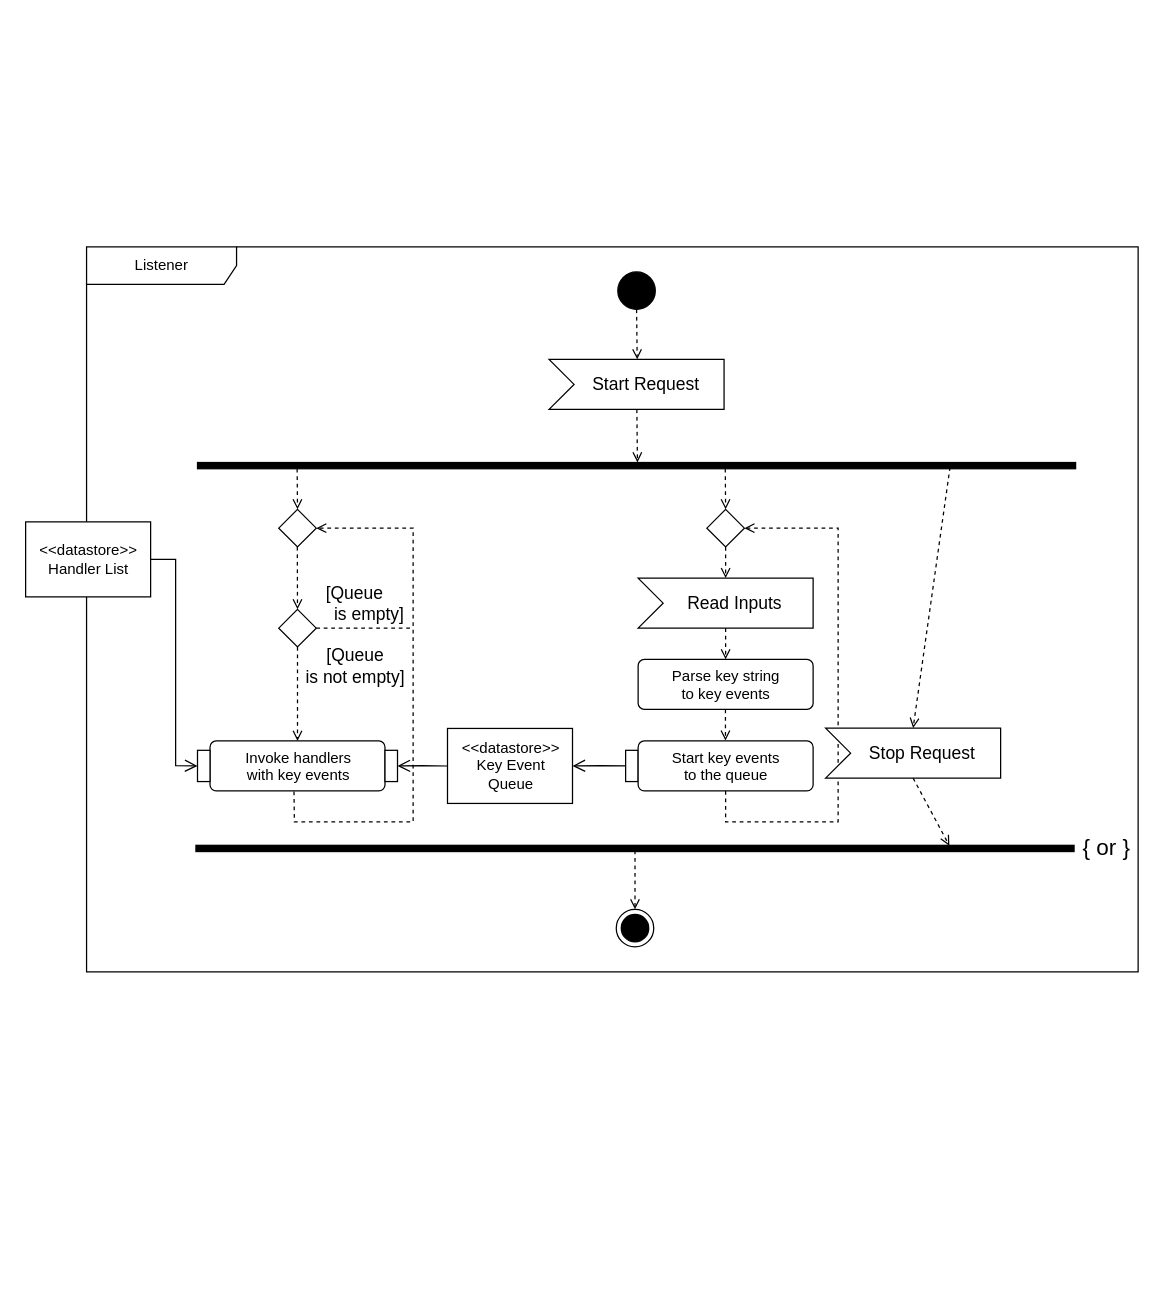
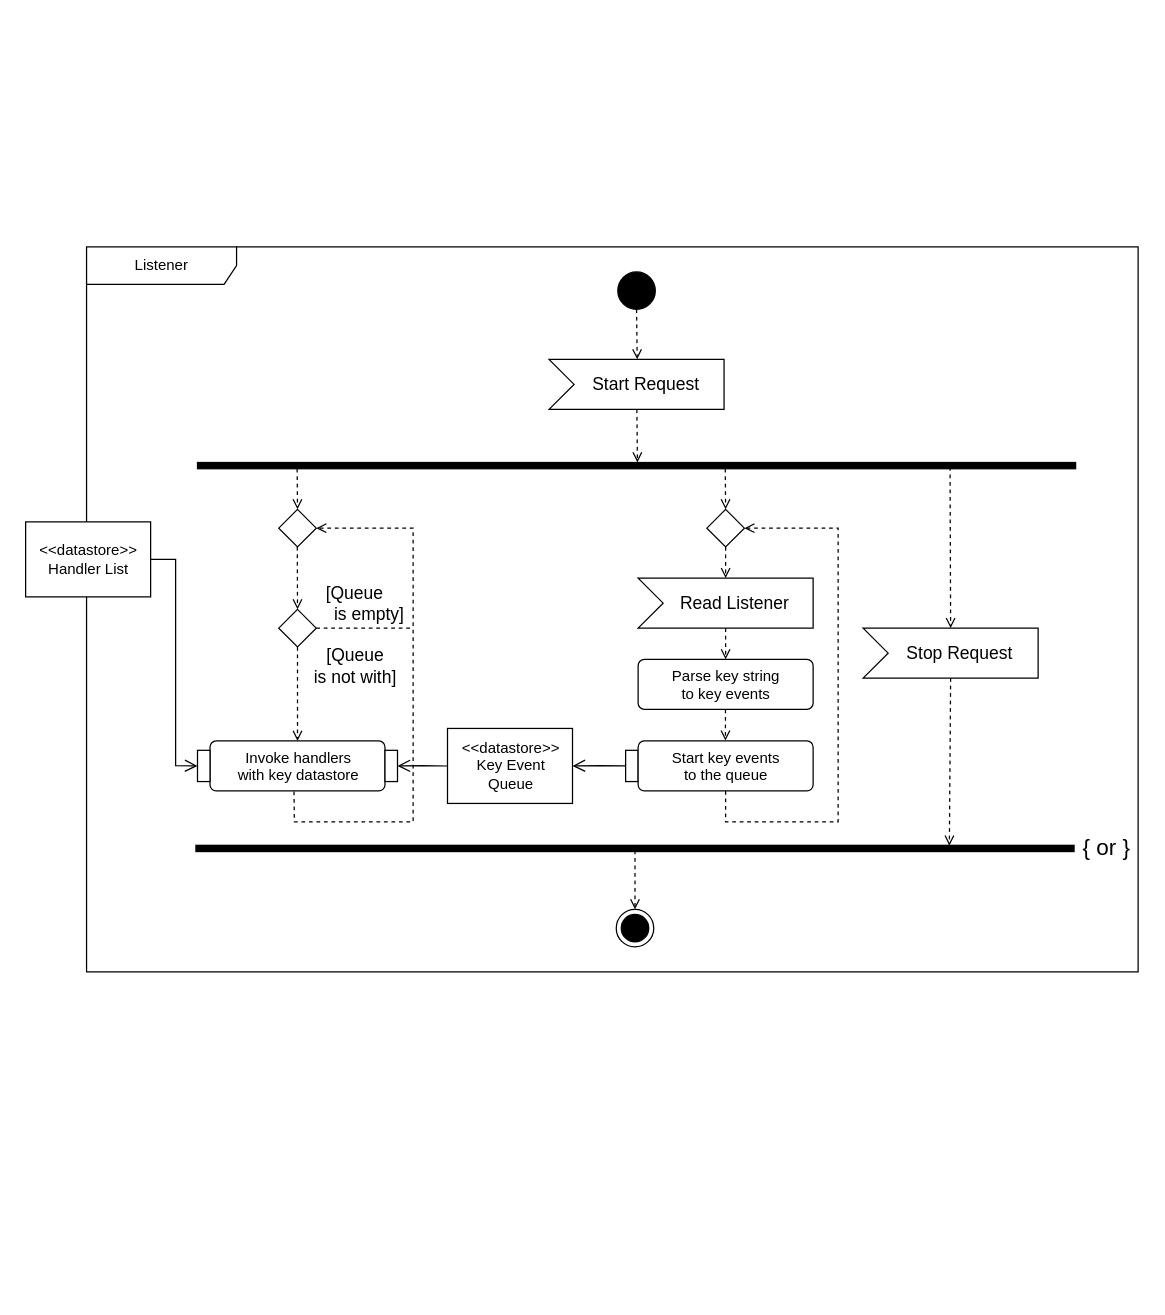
  <mxCell id="0" />
  <mxCell id="1" parent="0" />
  <mxCell id="2" value="" style="endArrow=open;startArrow=none;endFill=0;startFill=0;endSize=8;html=1;verticalAlign=bottom;labelBackgroundColor=none;strokeWidth=1;rounded=0;exitX=0;exitY=0.5;exitDx=0;exitDy=0;entryX=1;entryY=0.5;entryDx=0;entryDy=0;" parent="1" target="42" edge="1"><mxGeometry width="160" relative="1" as="geometry"><mxPoint x="357.5" y="612.3" as="sourcePoint" /><mxPoint x="315" y="612.3" as="targetPoint" /><Array as="points"><mxPoint x="337.5" y="612.05" /></Array></mxGeometry></mxCell>
  <mxCell id="3" value="Listener" style="shape=umlFrame;whiteSpace=wrap;html=1;width=120;height=30;" parent="1" vertex="1"><mxGeometry x="68.75" y="197" width="841.25" height="580" as="geometry" /></mxCell>
  <mxCell id="4" value="" style="ellipse;fillColor=strokeColor;" parent="1" vertex="1"><mxGeometry x="493.75" y="217" width="30" height="30" as="geometry" /></mxCell>
  <mxCell id="5" value="Start Request" style="html=1;shape=mxgraph.infographic.ribbonSimple;notch1=20;notch2=0;align=center;verticalAlign=middle;fontSize=14;fontStyle=0;fillColor=#FFFFFF;flipH=0;spacingRight=0;spacingLeft=14;" parent="1" vertex="1"><mxGeometry x="438.75" y="287" width="140" height="40" as="geometry" /></mxCell>
  <mxCell id="6" value="" style="html=1;points=[];perimeter=orthogonalPerimeter;fillColor=strokeColor;rotation=90;" parent="1" vertex="1"><mxGeometry x="506.25" y="20.75" width="5" height="702.5" as="geometry" /></mxCell>
  <mxCell id="7" value="&amp;lt;&amp;lt;datastore&amp;gt;&amp;gt;&lt;br&gt;Handler List" style="html=1;align=center;verticalAlign=middle;rounded=0;absoluteArcSize=1;arcSize=10;dashed=0;" parent="1" vertex="1"><mxGeometry x="20" y="417" width="100" height="60" as="geometry" /></mxCell>
- <mxCell id="8" value="Invoke handlers&lt;br&gt;with key events" style="html=1;align=center;verticalAlign=top;rounded=1;absoluteArcSize=1;arcSize=10;dashed=0;" parent="1" vertex="1"><mxGeometry x="167.5" y="592.25" width="140" height="40" as="geometry" /></mxCell>
+ <mxCell id="8" value="Invoke handlers&lt;br&gt;with key datastore" style="html=1;align=center;verticalAlign=top;rounded=1;absoluteArcSize=1;arcSize=10;dashed=0;" parent="1" vertex="1"><mxGeometry x="167.5" y="592.25" width="140" height="40" as="geometry" /></mxCell>
  <mxCell id="9" value="" style="html=1;verticalAlign=bottom;labelBackgroundColor=none;endArrow=open;endFill=0;dashed=1;rounded=0;entryX=-0.012;entryY=0.499;entryDx=0;entryDy=0;entryPerimeter=0;" parent="1" source="5" target="6" edge="1"><mxGeometry width="160" relative="1" as="geometry"><mxPoint x="508.77" y="327" as="sourcePoint" /><mxPoint x="509.25" y="367" as="targetPoint" /></mxGeometry></mxCell>
  <mxCell id="10" value="" style="html=1;verticalAlign=bottom;labelBackgroundColor=none;endArrow=open;endFill=0;dashed=1;rounded=0;" parent="1" edge="1"><mxGeometry width="160" relative="1" as="geometry"><mxPoint x="508.77" y="247" as="sourcePoint" /><mxPoint x="509.25" y="287" as="targetPoint" /></mxGeometry></mxCell>
  <mxCell id="11" value="" style="html=1;verticalAlign=bottom;labelBackgroundColor=none;endArrow=open;endFill=0;dashed=1;rounded=0;entryX=0.5;entryY=0;entryDx=0;entryDy=0;" parent="1" target="15" edge="1"><mxGeometry width="160" relative="1" as="geometry"><mxPoint x="237.213" y="374.5" as="sourcePoint" /><mxPoint x="237" y="417" as="targetPoint" /></mxGeometry></mxCell>
  <mxCell id="12" value="" style="endArrow=open;startArrow=none;endFill=0;startFill=0;endSize=8;html=1;verticalAlign=bottom;labelBackgroundColor=none;strokeWidth=1;rounded=0;entryX=0;entryY=0.5;entryDx=0;entryDy=0;exitX=1;exitY=0.5;exitDx=0;exitDy=0;" parent="1" source="7" target="13" edge="1"><mxGeometry width="160" relative="1" as="geometry"><mxPoint x="120" y="446.67" as="sourcePoint" /><mxPoint x="250" y="447.01" as="targetPoint" /><Array as="points"><mxPoint x="140" y="447" /><mxPoint x="140" y="547" /><mxPoint x="140" y="612" /></Array></mxGeometry></mxCell>
  <mxCell id="13" value="" style="fontStyle=0;labelPosition=right;verticalLabelPosition=middle;align=left;verticalAlign=middle;spacingLeft=2;html=1;" parent="1" vertex="1"><mxGeometry x="157.5" y="599.75" width="10" height="25" as="geometry" /></mxCell>
  <mxCell id="14" value="&amp;lt;&amp;lt;datastore&amp;gt;&amp;gt;&lt;br&gt;Key Event&lt;br&gt;Queue" style="html=1;align=center;verticalAlign=middle;rounded=0;absoluteArcSize=1;arcSize=10;dashed=0;" parent="1" vertex="1"><mxGeometry x="357.5" y="582.25" width="100" height="60" as="geometry" /></mxCell>
  <mxCell id="15" value="" style="rhombus;" parent="1" vertex="1"><mxGeometry x="222.5" y="407" width="30" height="30" as="geometry" /></mxCell>
  <mxCell id="16" value="" style="html=1;verticalAlign=bottom;labelBackgroundColor=none;endArrow=open;endFill=0;dashed=1;rounded=0;entryX=0.5;entryY=0;entryDx=0;entryDy=0;" parent="1" target="17" edge="1"><mxGeometry width="160" relative="1" as="geometry"><mxPoint x="579.713" y="374.5" as="sourcePoint" /><mxPoint x="579.5" y="417" as="targetPoint" /></mxGeometry></mxCell>
  <mxCell id="17" value="" style="rhombus;" parent="1" vertex="1"><mxGeometry x="565" y="407" width="30" height="30" as="geometry" /></mxCell>
  <mxCell id="18" value="" style="html=1;verticalAlign=bottom;labelBackgroundColor=none;endArrow=open;endFill=0;dashed=1;rounded=0;exitX=0.5;exitY=1;exitDx=0;exitDy=0;entryX=0;entryY=0;entryDx=70;entryDy=0;entryPerimeter=0;" parent="1" source="17" target="19" edge="1"><mxGeometry width="160" relative="1" as="geometry"><mxPoint x="579.5" y="437" as="sourcePoint" /><mxPoint x="580" y="477" as="targetPoint" /></mxGeometry></mxCell>
- <mxCell id="19" value="Read Inputs" style="html=1;shape=mxgraph.infographic.ribbonSimple;notch1=20;notch2=0;align=center;verticalAlign=middle;fontSize=14;fontStyle=0;fillColor=#FFFFFF;flipH=0;spacingRight=0;spacingLeft=14;" parent="1" vertex="1"><mxGeometry x="510" y="462" width="140" height="40" as="geometry" /></mxCell>
+ <mxCell id="19" value="Read Listener" style="html=1;shape=mxgraph.infographic.ribbonSimple;notch1=20;notch2=0;align=center;verticalAlign=middle;fontSize=14;fontStyle=0;fillColor=#FFFFFF;flipH=0;spacingRight=0;spacingLeft=14;" parent="1" vertex="1"><mxGeometry x="510" y="462" width="140" height="40" as="geometry" /></mxCell>
  <mxCell id="20" value="Parse key string&lt;br&gt;to key events" style="html=1;align=center;verticalAlign=top;rounded=1;absoluteArcSize=1;arcSize=10;dashed=0;" parent="1" vertex="1"><mxGeometry x="510" y="527" width="140" height="40" as="geometry" /></mxCell>
  <mxCell id="21" value="" style="fontStyle=0;labelPosition=right;verticalLabelPosition=middle;align=left;verticalAlign=middle;spacingLeft=2;html=1;" parent="1" vertex="1"><mxGeometry x="500" y="599.75" width="10" height="25" as="geometry" /></mxCell>
  <mxCell id="22" value="" style="html=1;verticalAlign=bottom;labelBackgroundColor=none;endArrow=open;endFill=0;dashed=1;rounded=0;exitX=0;exitY=0;exitDx=70;exitDy=40;exitPerimeter=0;" parent="1" source="19" edge="1"><mxGeometry width="160" relative="1" as="geometry"><mxPoint x="579.58" y="517" as="sourcePoint" /><mxPoint x="580" y="527" as="targetPoint" /></mxGeometry></mxCell>
  <mxCell id="23" value="" style="html=1;verticalAlign=bottom;labelBackgroundColor=none;endArrow=open;endFill=0;dashed=1;rounded=0;entryX=1;entryY=0.5;entryDx=0;entryDy=0;exitX=0.5;exitY=1;exitDx=0;exitDy=0;" parent="1" source="39" target="17" edge="1"><mxGeometry width="160" relative="1" as="geometry"><mxPoint x="710" y="627" as="sourcePoint" /><mxPoint x="595.5" y="502" as="targetPoint" /><Array as="points"><mxPoint x="580" y="657" /><mxPoint x="650" y="657" /><mxPoint x="670" y="657" /><mxPoint x="670" y="617" /><mxPoint x="670" y="597" /><mxPoint x="670" y="567" /><mxPoint x="670" y="507" /><mxPoint x="670" y="422" /></Array></mxGeometry></mxCell>
  <mxCell id="24" value="" style="endArrow=open;startArrow=none;endFill=0;startFill=0;endSize=8;html=1;verticalAlign=bottom;labelBackgroundColor=none;strokeWidth=1;rounded=0;exitX=0;exitY=0.5;exitDx=0;exitDy=0;entryX=1;entryY=0.5;entryDx=0;entryDy=0;" parent="1" source="21" target="14" edge="1"><mxGeometry width="160" relative="1" as="geometry"><mxPoint x="490" y="577" as="sourcePoint" /><mxPoint x="460" y="534" as="targetPoint" /><Array as="points"><mxPoint x="480" y="612" /></Array></mxGeometry></mxCell>
  <mxCell id="25" value="" style="rhombus;" parent="1" vertex="1"><mxGeometry x="222.5" y="487" width="30" height="30" as="geometry" /></mxCell>
  <mxCell id="26" value="" style="html=1;verticalAlign=bottom;labelBackgroundColor=none;endArrow=open;endFill=0;dashed=1;rounded=0;entryX=0.5;entryY=0;entryDx=0;entryDy=0;" parent="1" target="25" edge="1"><mxGeometry width="160" relative="1" as="geometry"><mxPoint x="237.353" y="437" as="sourcePoint" /><mxPoint x="238" y="467" as="targetPoint" /></mxGeometry></mxCell>
  <mxCell id="27" value="" style="html=1;verticalAlign=bottom;labelBackgroundColor=none;endArrow=none;endFill=0;dashed=1;rounded=0;exitX=1;exitY=0.5;exitDx=0;exitDy=0;" parent="1" source="25" edge="1"><mxGeometry width="160" relative="1" as="geometry"><mxPoint x="290.003" y="477" as="sourcePoint" /><mxPoint x="330" y="502" as="targetPoint" /></mxGeometry></mxCell>
  <mxCell id="28" value="&lt;div style=&quot;font-size: 14px;&quot;&gt;&lt;span style=&quot;background-color: initial;&quot;&gt;[Queue&lt;/span&gt;&lt;/div&gt;&lt;div style=&quot;font-size: 14px;&quot;&gt;&lt;span style=&quot;background-color: initial;&quot;&gt;&amp;nbsp; &amp;nbsp; &amp;nbsp; is empty]&lt;/span&gt;&lt;/div&gt;" style="text;html=1;strokeColor=none;fillColor=none;align=center;verticalAlign=middle;whiteSpace=wrap;rounded=0;fontSize=6;" parent="1" vertex="1"><mxGeometry x="239.07" y="477" width="89.37" height="10" as="geometry" /></mxCell>
- <mxCell id="29" value="&lt;div style=&quot;font-size: 14px;&quot;&gt;&lt;span style=&quot;background-color: initial;&quot;&gt;[Queue&lt;/span&gt;&lt;/div&gt;&lt;div style=&quot;font-size: 14px;&quot;&gt;&lt;span style=&quot;background-color: initial;&quot;&gt;is not empty]&lt;/span&gt;&lt;/div&gt;" style="text;html=1;strokeColor=none;fillColor=none;align=center;verticalAlign=middle;whiteSpace=wrap;rounded=0;fontSize=6;" parent="1" vertex="1"><mxGeometry x="235" y="527" width="97.5" height="10" as="geometry" /></mxCell>
+ <mxCell id="29" value="&lt;div style=&quot;font-size: 14px;&quot;&gt;&lt;span style=&quot;background-color: initial;&quot;&gt;[Queue&lt;/span&gt;&lt;/div&gt;&lt;div style=&quot;font-size: 14px;&quot;&gt;&lt;span style=&quot;background-color: initial;&quot;&gt;is not with]&lt;/span&gt;&lt;/div&gt;" style="text;html=1;strokeColor=none;fillColor=none;align=center;verticalAlign=middle;whiteSpace=wrap;rounded=0;fontSize=6;" parent="1" vertex="1"><mxGeometry x="235" y="527" width="97.5" height="10" as="geometry" /></mxCell>
  <mxCell id="30" value="" style="html=1;verticalAlign=bottom;labelBackgroundColor=none;endArrow=open;endFill=0;dashed=1;rounded=0;entryX=0.5;entryY=0;entryDx=0;entryDy=0;exitX=0.5;exitY=1;exitDx=0;exitDy=0;" parent="1" source="25" target="8" edge="1"><mxGeometry width="160" relative="1" as="geometry"><mxPoint x="237.293" y="497" as="sourcePoint" /><mxPoint x="237.44" y="527" as="targetPoint" /></mxGeometry></mxCell>
  <mxCell id="31" value="" style="endArrow=open;startArrow=none;endFill=0;startFill=0;endSize=8;html=1;verticalAlign=bottom;labelBackgroundColor=none;strokeWidth=1;rounded=0;" parent="1" source="42" edge="1"><mxGeometry width="160" relative="1" as="geometry"><mxPoint x="358" y="617" as="sourcePoint" /><mxPoint x="318" y="617" as="targetPoint" /></mxGeometry></mxCell>
- <mxCell id="32" value="Stop Request" style="html=1;shape=mxgraph.infographic.ribbonSimple;notch1=20;notch2=0;align=center;verticalAlign=middle;fontSize=14;fontStyle=0;fillColor=#FFFFFF;flipH=0;spacingRight=0;spacingLeft=14;" parent="1" vertex="1"><mxGeometry x="660" y="582" width="140" height="40" as="geometry" /></mxCell>
+ <mxCell id="32" value="Stop Request" style="html=1;shape=mxgraph.infographic.ribbonSimple;notch1=20;notch2=0;align=center;verticalAlign=middle;fontSize=14;fontStyle=0;fillColor=#FFFFFF;flipH=0;spacingRight=0;spacingLeft=14;" parent="1" vertex="1"><mxGeometry x="690" y="502" width="140" height="40" as="geometry" /></mxCell>
  <mxCell id="33" value="" style="html=1;verticalAlign=bottom;labelBackgroundColor=none;endArrow=open;endFill=0;dashed=1;rounded=0;entryX=0;entryY=0;entryDx=70;entryDy=0;entryPerimeter=0;exitX=0.733;exitY=0.143;exitDx=0;exitDy=0;exitPerimeter=0;" parent="1" source="6" target="32" edge="1"><mxGeometry width="160" relative="1" as="geometry"><mxPoint x="760" y="377" as="sourcePoint" /><mxPoint x="770" y="477" as="targetPoint" /></mxGeometry></mxCell>
  <mxCell id="34" value="" style="html=1;verticalAlign=bottom;labelBackgroundColor=none;endArrow=open;endFill=0;dashed=1;rounded=0;exitX=0;exitY=0;exitDx=70;exitDy=40;exitPerimeter=0;entryX=0.055;entryY=0.142;entryDx=0;entryDy=0;entryPerimeter=0;" parent="1" source="32" target="35" edge="1"><mxGeometry width="160" relative="1" as="geometry"><mxPoint x="759.472" y="517.005" as="sourcePoint" /><mxPoint x="760" y="647" as="targetPoint" /></mxGeometry></mxCell>
  <mxCell id="35" value="" style="html=1;points=[];perimeter=orthogonalPerimeter;fillColor=strokeColor;rotation=90;" parent="1" vertex="1"><mxGeometry x="505" y="327" width="5" height="702.5" as="geometry" /></mxCell>
  <mxCell id="36" value="&lt;div style=&quot;&quot;&gt;&lt;font style=&quot;font-size: 18px;&quot;&gt;{ or }&lt;/font&gt;&lt;/div&gt;" style="text;html=1;strokeColor=none;fillColor=none;align=center;verticalAlign=middle;whiteSpace=wrap;rounded=0;fontSize=6;" parent="1" vertex="1"><mxGeometry x="860" y="673.25" width="50" height="10" as="geometry" /></mxCell>
  <mxCell id="37" value="" style="html=1;verticalAlign=bottom;labelBackgroundColor=none;endArrow=open;endFill=0;dashed=1;rounded=0;exitX=0.839;exitY=0.5;exitDx=0;exitDy=0;exitPerimeter=0;entryX=0.5;entryY=0;entryDx=0;entryDy=0;" parent="1" source="35" target="38" edge="1"><mxGeometry width="160" relative="1" as="geometry"><mxPoint x="508.51" y="713.25" as="sourcePoint" /><mxPoint x="508.99" y="753.25" as="targetPoint" /></mxGeometry></mxCell>
  <mxCell id="38" value="" style="ellipse;html=1;shape=endState;fillColor=strokeColor;fontSize=12;" parent="1" vertex="1"><mxGeometry x="492.5" y="727" width="30" height="30" as="geometry" /></mxCell>
  <mxCell id="39" value="Start key events&lt;br&gt;to the queue" style="html=1;align=center;verticalAlign=top;rounded=1;absoluteArcSize=1;arcSize=10;dashed=0;" parent="1" vertex="1"><mxGeometry x="510" y="592.25" width="140" height="40" as="geometry" /></mxCell>
  <mxCell id="40" value="" style="html=1;verticalAlign=bottom;labelBackgroundColor=none;endArrow=open;endFill=0;dashed=1;rounded=0;exitX=0;exitY=0;exitDx=70;exitDy=40;exitPerimeter=0;" parent="1" edge="1"><mxGeometry width="160" relative="1" as="geometry"><mxPoint x="579.86" y="567" as="sourcePoint" /><mxPoint x="579.86" y="592" as="targetPoint" /></mxGeometry></mxCell>
  <mxCell id="41" value="" style="html=1;verticalAlign=bottom;labelBackgroundColor=none;endArrow=open;endFill=0;dashed=1;rounded=0;entryX=1;entryY=0.5;entryDx=0;entryDy=0;exitX=0.48;exitY=1.01;exitDx=0;exitDy=0;exitPerimeter=0;" parent="1" source="8" target="15" edge="1"><mxGeometry width="160" relative="1" as="geometry"><mxPoint x="240" y="639.75" as="sourcePoint" /><mxPoint x="255" y="429.5" as="targetPoint" /><Array as="points"><mxPoint x="235" y="657" /><mxPoint x="330" y="657" /><mxPoint x="330" y="624.5" /><mxPoint x="330" y="604.5" /><mxPoint x="330" y="574.5" /><mxPoint x="330" y="514.5" /><mxPoint x="330" y="422" /></Array></mxGeometry></mxCell>
  <mxCell id="42" value="" style="fontStyle=0;labelPosition=right;verticalLabelPosition=middle;align=left;verticalAlign=middle;spacingLeft=2;html=1;" parent="1" vertex="1"><mxGeometry x="307.5" y="599.75" width="10" height="25" as="geometry" /></mxCell>
